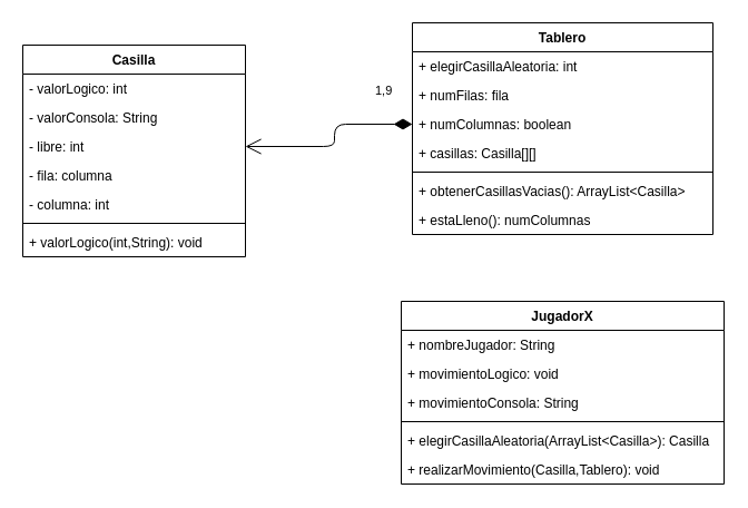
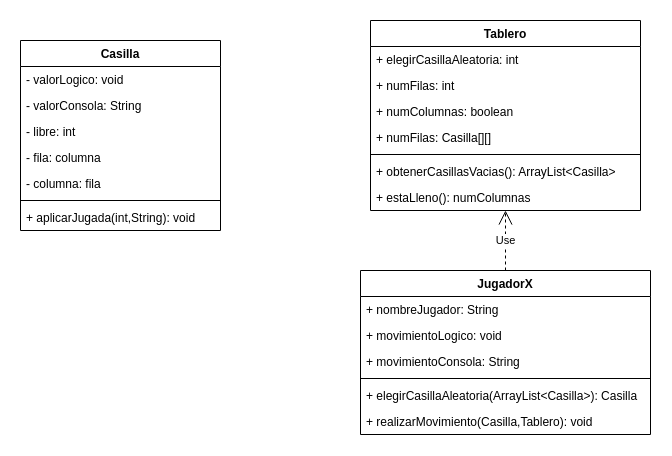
  <mxCell id="0" />
  <mxCell id="1" parent="0" />
  <mxCell id="2" value="Casilla" style="swimlane;fontStyle=1;align=center;verticalAlign=top;childLayout=stackLayout;horizontal=1;startSize=26;horizontalStack=0;resizeParent=1;resizeParentMax=0;resizeLast=0;collapsible=1;marginBottom=0;" vertex="1" parent="1"><mxGeometry x="20" y="40" width="200" height="190" as="geometry" /></mxCell>
- <mxCell id="3" value="- valorLogico: int&#10;" style="text;strokeColor=none;fillColor=none;align=left;verticalAlign=top;spacingLeft=4;spacingRight=4;overflow=hidden;rotatable=0;points=[[0,0.5],[1,0.5]];portConstraint=eastwest;" vertex="1" parent="2"><mxGeometry y="26" width="200" height="26" as="geometry" /></mxCell>
+ <mxCell id="3" value="- valorLogico: void&#10;" style="text;strokeColor=none;fillColor=none;align=left;verticalAlign=top;spacingLeft=4;spacingRight=4;overflow=hidden;rotatable=0;points=[[0,0.5],[1,0.5]];portConstraint=eastwest;" vertex="1" parent="2"><mxGeometry y="26" width="200" height="26" as="geometry" /></mxCell>
  <mxCell id="4" value="- valorConsola: String" style="text;strokeColor=none;fillColor=none;align=left;verticalAlign=top;spacingLeft=4;spacingRight=4;overflow=hidden;rotatable=0;points=[[0,0.5],[1,0.5]];portConstraint=eastwest;" vertex="1" parent="2"><mxGeometry y="52" width="200" height="26" as="geometry" /></mxCell>
  <mxCell id="5" value="- libre: int" style="text;strokeColor=none;fillColor=none;align=left;verticalAlign=top;spacingLeft=4;spacingRight=4;overflow=hidden;rotatable=0;points=[[0,0.5],[1,0.5]];portConstraint=eastwest;" vertex="1" parent="2"><mxGeometry y="78" width="200" height="26" as="geometry" /></mxCell>
  <mxCell id="6" value="- fila: columna" style="text;strokeColor=none;fillColor=none;align=left;verticalAlign=top;spacingLeft=4;spacingRight=4;overflow=hidden;rotatable=0;points=[[0,0.5],[1,0.5]];portConstraint=eastwest;" vertex="1" parent="2"><mxGeometry y="104" width="200" height="26" as="geometry" /></mxCell>
- <mxCell id="7" value="- columna: int" style="text;strokeColor=none;fillColor=none;align=left;verticalAlign=top;spacingLeft=4;spacingRight=4;overflow=hidden;rotatable=0;points=[[0,0.5],[1,0.5]];portConstraint=eastwest;" vertex="1" parent="2"><mxGeometry y="130" width="200" height="26" as="geometry" /></mxCell>
+ <mxCell id="7" value="- columna: fila" style="text;strokeColor=none;fillColor=none;align=left;verticalAlign=top;spacingLeft=4;spacingRight=4;overflow=hidden;rotatable=0;points=[[0,0.5],[1,0.5]];portConstraint=eastwest;" vertex="1" parent="2"><mxGeometry y="130" width="200" height="26" as="geometry" /></mxCell>
  <mxCell id="8" value="" style="line;strokeWidth=1;fillColor=none;align=left;verticalAlign=middle;spacingTop=-1;spacingLeft=3;spacingRight=3;rotatable=0;labelPosition=right;points=[];portConstraint=eastwest;" vertex="1" parent="2"><mxGeometry y="156" width="200" height="8" as="geometry" /></mxCell>
- <mxCell id="9" value="+ valorLogico(int,String): void&#10;" style="text;strokeColor=none;fillColor=none;align=left;verticalAlign=top;spacingLeft=4;spacingRight=4;overflow=hidden;rotatable=0;points=[[0,0.5],[1,0.5]];portConstraint=eastwest;" vertex="1" parent="2"><mxGeometry y="164" width="200" height="26" as="geometry" /></mxCell>
+ <mxCell id="9" value="+ aplicarJugada(int,String): void&#10;" style="text;strokeColor=none;fillColor=none;align=left;verticalAlign=top;spacingLeft=4;spacingRight=4;overflow=hidden;rotatable=0;points=[[0,0.5],[1,0.5]];portConstraint=eastwest;" vertex="1" parent="2"><mxGeometry y="164" width="200" height="26" as="geometry" /></mxCell>
  <mxCell id="10" value="Tablero" style="swimlane;fontStyle=1;align=center;verticalAlign=top;childLayout=stackLayout;horizontal=1;startSize=26;horizontalStack=0;resizeParent=1;resizeParentMax=0;resizeLast=0;collapsible=1;marginBottom=0;" vertex="1" parent="1"><mxGeometry x="370" y="20" width="270" height="190" as="geometry" /></mxCell>
  <mxCell id="11" value="+ elegirCasillaAleatoria: int" style="text;strokeColor=none;fillColor=none;align=left;verticalAlign=top;spacingLeft=4;spacingRight=4;overflow=hidden;rotatable=0;points=[[0,0.5],[1,0.5]];portConstraint=eastwest;" vertex="1" parent="10"><mxGeometry y="26" width="270" height="26" as="geometry" /></mxCell>
- <mxCell id="12" value="+ numFilas: fila" style="text;strokeColor=none;fillColor=none;align=left;verticalAlign=top;spacingLeft=4;spacingRight=4;overflow=hidden;rotatable=0;points=[[0,0.5],[1,0.5]];portConstraint=eastwest;" vertex="1" parent="10"><mxGeometry y="52" width="270" height="26" as="geometry" /></mxCell>
+ <mxCell id="12" value="+ numFilas: int" style="text;strokeColor=none;fillColor=none;align=left;verticalAlign=top;spacingLeft=4;spacingRight=4;overflow=hidden;rotatable=0;points=[[0,0.5],[1,0.5]];portConstraint=eastwest;" vertex="1" parent="10"><mxGeometry y="52" width="270" height="26" as="geometry" /></mxCell>
  <mxCell id="13" value="+ numColumnas: boolean" style="text;strokeColor=none;fillColor=none;align=left;verticalAlign=top;spacingLeft=4;spacingRight=4;overflow=hidden;rotatable=0;points=[[0,0.5],[1,0.5]];portConstraint=eastwest;" vertex="1" parent="10"><mxGeometry y="78" width="270" height="26" as="geometry" /></mxCell>
- <mxCell id="14" value="+ casillas: Casilla[][]" style="text;strokeColor=none;fillColor=none;align=left;verticalAlign=top;spacingLeft=4;spacingRight=4;overflow=hidden;rotatable=0;points=[[0,0.5],[1,0.5]];portConstraint=eastwest;" vertex="1" parent="10"><mxGeometry y="104" width="270" height="26" as="geometry" /></mxCell>
+ <mxCell id="14" value="+ numFilas: Casilla[][]" style="text;strokeColor=none;fillColor=none;align=left;verticalAlign=top;spacingLeft=4;spacingRight=4;overflow=hidden;rotatable=0;points=[[0,0.5],[1,0.5]];portConstraint=eastwest;" vertex="1" parent="10"><mxGeometry y="104" width="270" height="26" as="geometry" /></mxCell>
  <mxCell id="15" value="" style="line;strokeWidth=1;fillColor=none;align=left;verticalAlign=middle;spacingTop=-1;spacingLeft=3;spacingRight=3;rotatable=0;labelPosition=right;points=[];portConstraint=eastwest;" vertex="1" parent="10"><mxGeometry y="130" width="270" height="8" as="geometry" /></mxCell>
  <mxCell id="16" value="+ obtenerCasillasVacias(): ArrayList&lt;Casilla&gt;" style="text;strokeColor=none;fillColor=none;align=left;verticalAlign=top;spacingLeft=4;spacingRight=4;overflow=hidden;rotatable=0;points=[[0,0.5],[1,0.5]];portConstraint=eastwest;" vertex="1" parent="10"><mxGeometry y="138" width="270" height="26" as="geometry" /></mxCell>
  <mxCell id="17" value="+ estaLleno(): numColumnas" style="text;strokeColor=none;fillColor=none;align=left;verticalAlign=top;spacingLeft=4;spacingRight=4;overflow=hidden;rotatable=0;points=[[0,0.5],[1,0.5]];portConstraint=eastwest;" vertex="1" parent="10"><mxGeometry y="164" width="270" height="26" as="geometry" /></mxCell>
- <mxCell id="18" value="1,9" style="endArrow=open;html=1;endSize=12;startArrow=diamondThin;startSize=14;startFill=1;edgeStyle=orthogonalEdgeStyle;align=left;verticalAlign=bottom;entryX=1;entryY=0.5;entryDx=0;entryDy=0;exitX=0;exitY=0.5;exitDx=0;exitDy=0;" edge="1" parent="1" source="13" target="5"><mxGeometry x="-0.583" y="-21" relative="1" as="geometry"><mxPoint x="170" y="310" as="sourcePoint" /><mxPoint x="330" y="310" as="targetPoint" /><Array as="points"><mxPoint x="300" y="111" /><mxPoint x="300" y="131" /></Array><mxPoint as="offset" /></mxGeometry></mxCell>
  <mxCell id="19" value="JugadorX" style="swimlane;fontStyle=1;align=center;verticalAlign=top;childLayout=stackLayout;horizontal=1;startSize=26;horizontalStack=0;resizeParent=1;resizeParentMax=0;resizeLast=0;collapsible=1;marginBottom=0;" vertex="1" parent="1"><mxGeometry x="360" y="270" width="290" height="164" as="geometry" /></mxCell>
  <mxCell id="20" value="+ nombreJugador: String" style="text;strokeColor=none;fillColor=none;align=left;verticalAlign=top;spacingLeft=4;spacingRight=4;overflow=hidden;rotatable=0;points=[[0,0.5],[1,0.5]];portConstraint=eastwest;" vertex="1" parent="19"><mxGeometry y="26" width="290" height="26" as="geometry" /></mxCell>
  <mxCell id="21" value="+ movimientoLogico: void" style="text;strokeColor=none;fillColor=none;align=left;verticalAlign=top;spacingLeft=4;spacingRight=4;overflow=hidden;rotatable=0;points=[[0,0.5],[1,0.5]];portConstraint=eastwest;" vertex="1" parent="19"><mxGeometry y="52" width="290" height="26" as="geometry" /></mxCell>
  <mxCell id="22" value="+ movimientoConsola: String" style="text;strokeColor=none;fillColor=none;align=left;verticalAlign=top;spacingLeft=4;spacingRight=4;overflow=hidden;rotatable=0;points=[[0,0.5],[1,0.5]];portConstraint=eastwest;" vertex="1" parent="19"><mxGeometry y="78" width="290" height="26" as="geometry" /></mxCell>
  <mxCell id="23" value="" style="line;strokeWidth=1;fillColor=none;align=left;verticalAlign=middle;spacingTop=-1;spacingLeft=3;spacingRight=3;rotatable=0;labelPosition=right;points=[];portConstraint=eastwest;" vertex="1" parent="19"><mxGeometry y="104" width="290" height="8" as="geometry" /></mxCell>
  <mxCell id="24" value="+ elegirCasillaAleatoria(ArrayList&lt;Casilla&gt;): Casilla&#10;" style="text;strokeColor=none;fillColor=none;align=left;verticalAlign=top;spacingLeft=4;spacingRight=4;overflow=hidden;rotatable=0;points=[[0,0.5],[1,0.5]];portConstraint=eastwest;" vertex="1" parent="19"><mxGeometry y="112" width="290" height="26" as="geometry" /></mxCell>
  <mxCell id="25" value="+ realizarMovimiento(Casilla,Tablero): void" style="text;strokeColor=none;fillColor=none;align=left;verticalAlign=top;spacingLeft=4;spacingRight=4;overflow=hidden;rotatable=0;points=[[0,0.5],[1,0.5]];portConstraint=eastwest;" vertex="1" parent="19"><mxGeometry y="138" width="290" height="26" as="geometry" /></mxCell>
+ <mxCell id="26" value="Use" style="endArrow=open;endSize=12;dashed=1;html=1;exitX=0.5;exitY=0;exitDx=0;exitDy=0;" edge="1" parent="1" source="19" target="17"><mxGeometry width="160" relative="1" as="geometry"><mxPoint x="400" y="260" as="sourcePoint" /><mxPoint x="560" y="260" as="targetPoint" /></mxGeometry></mxCell>
